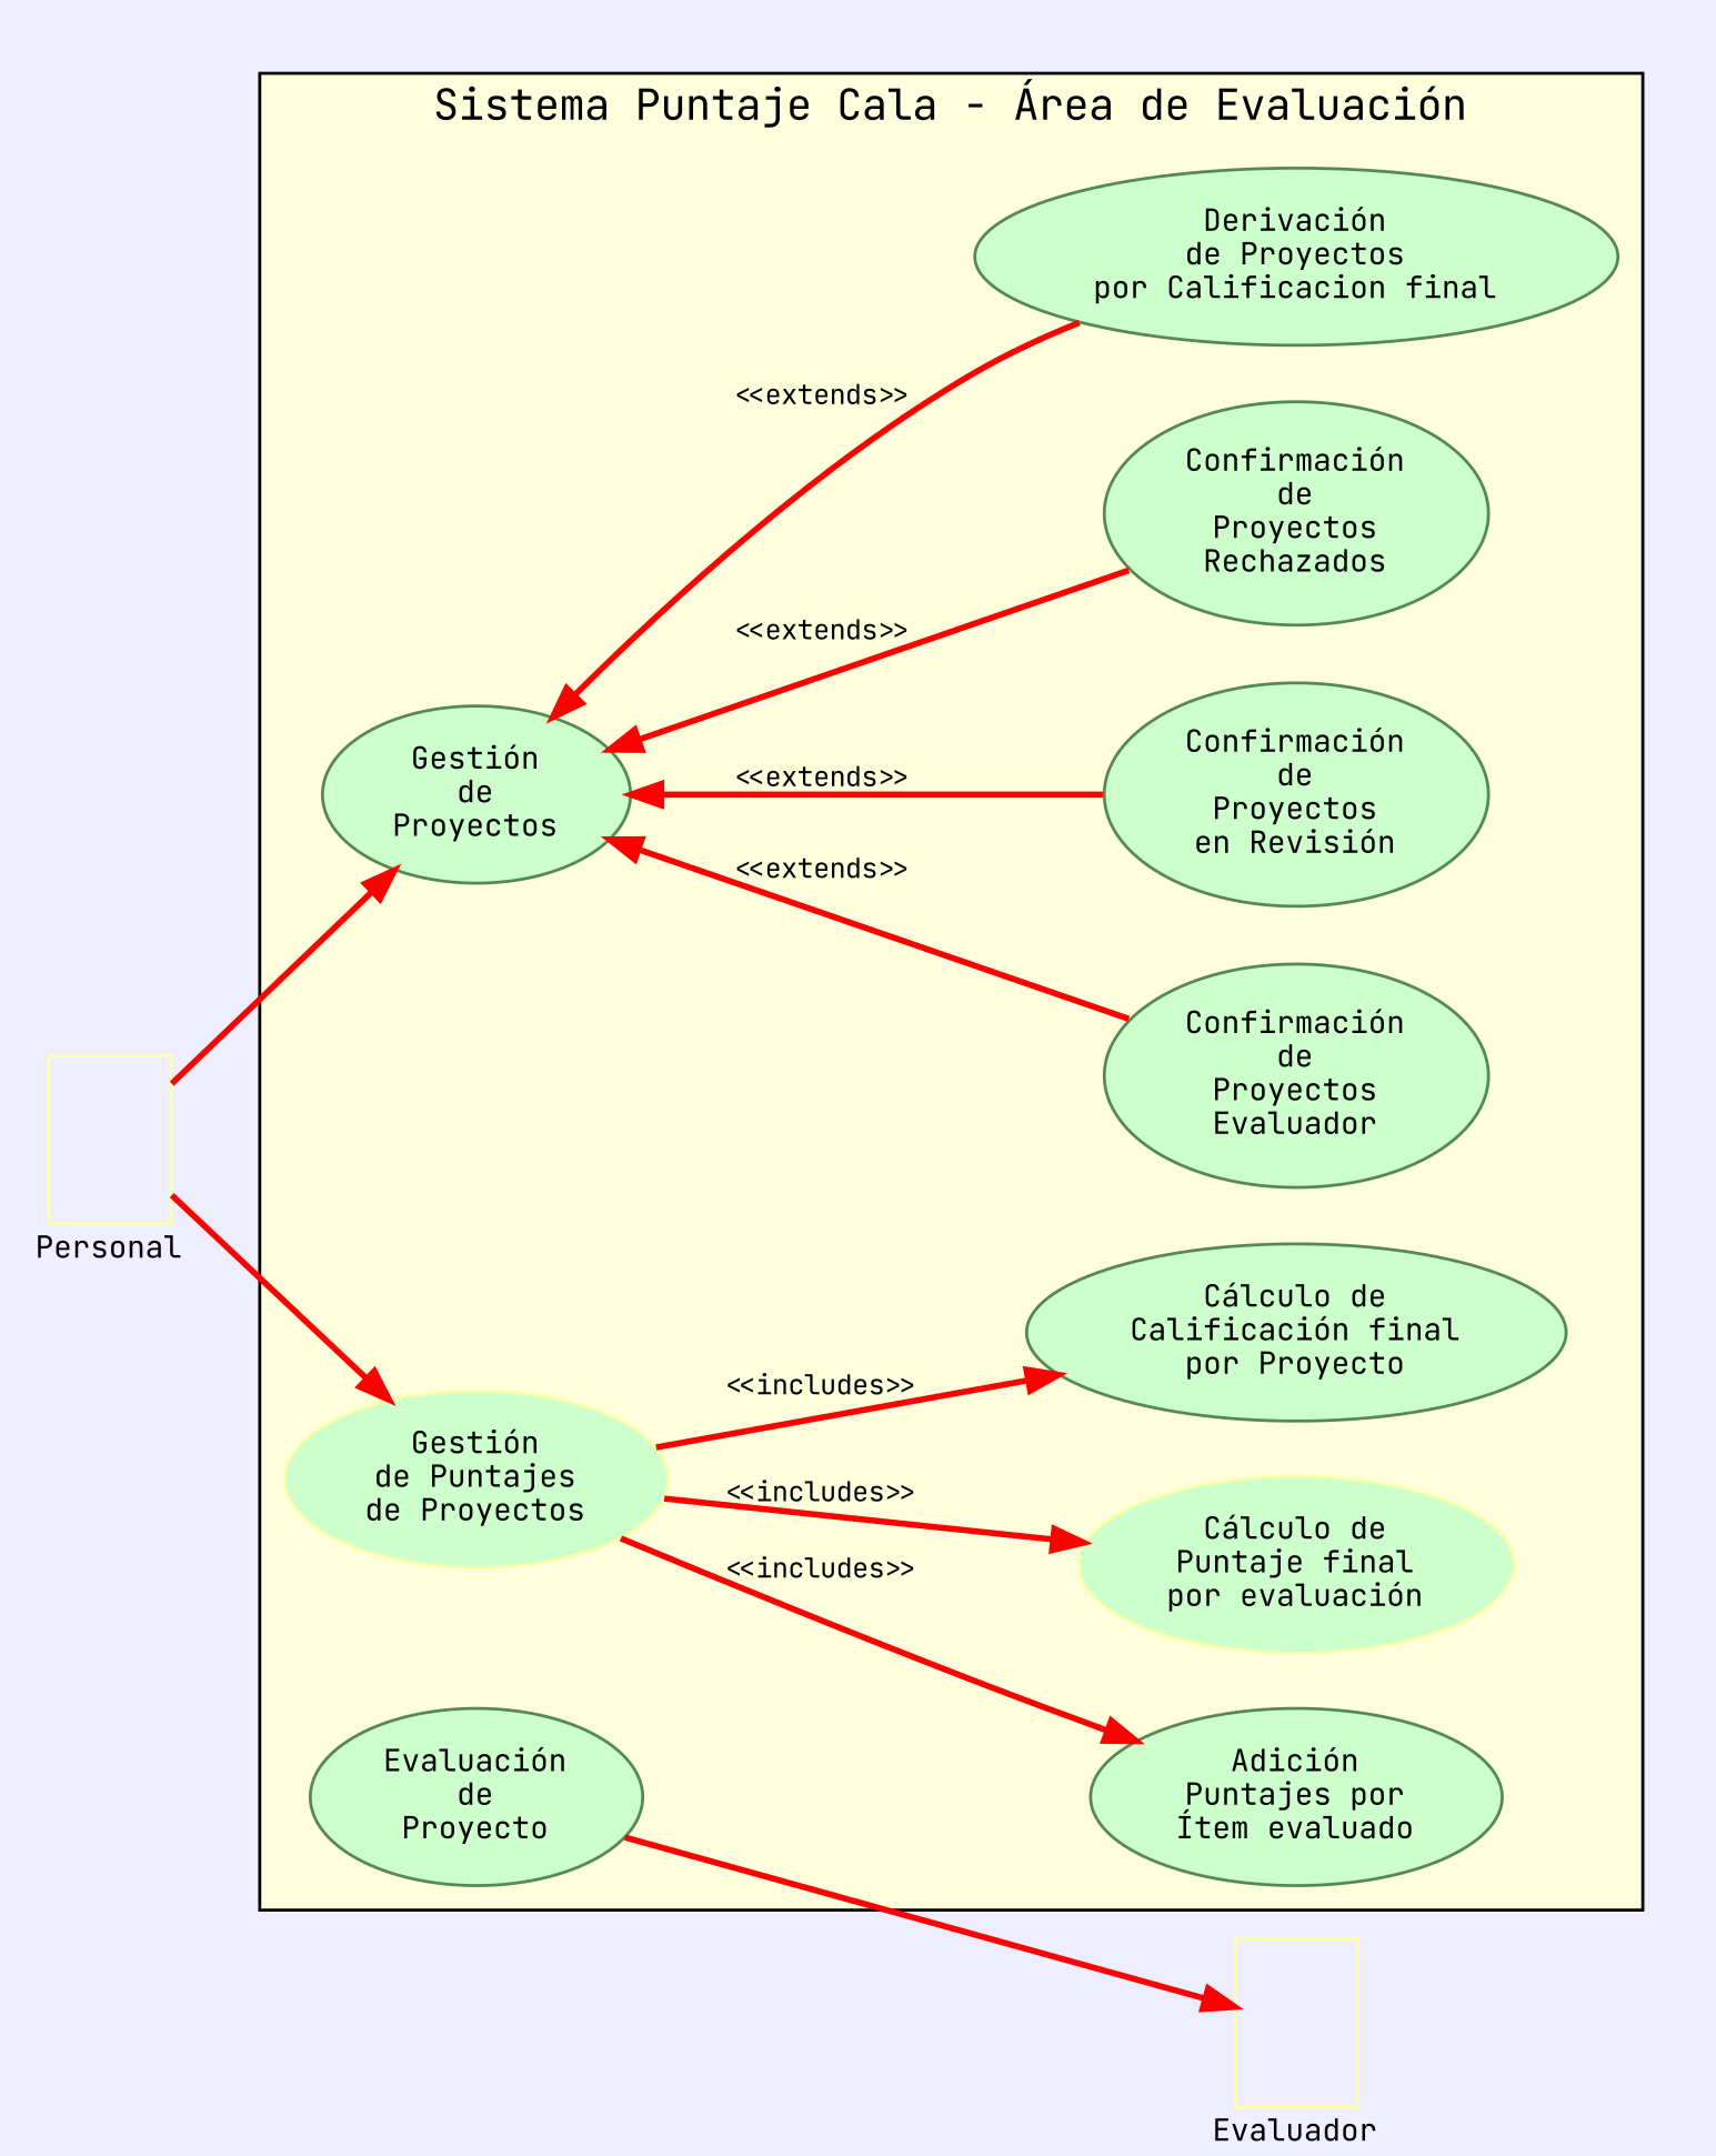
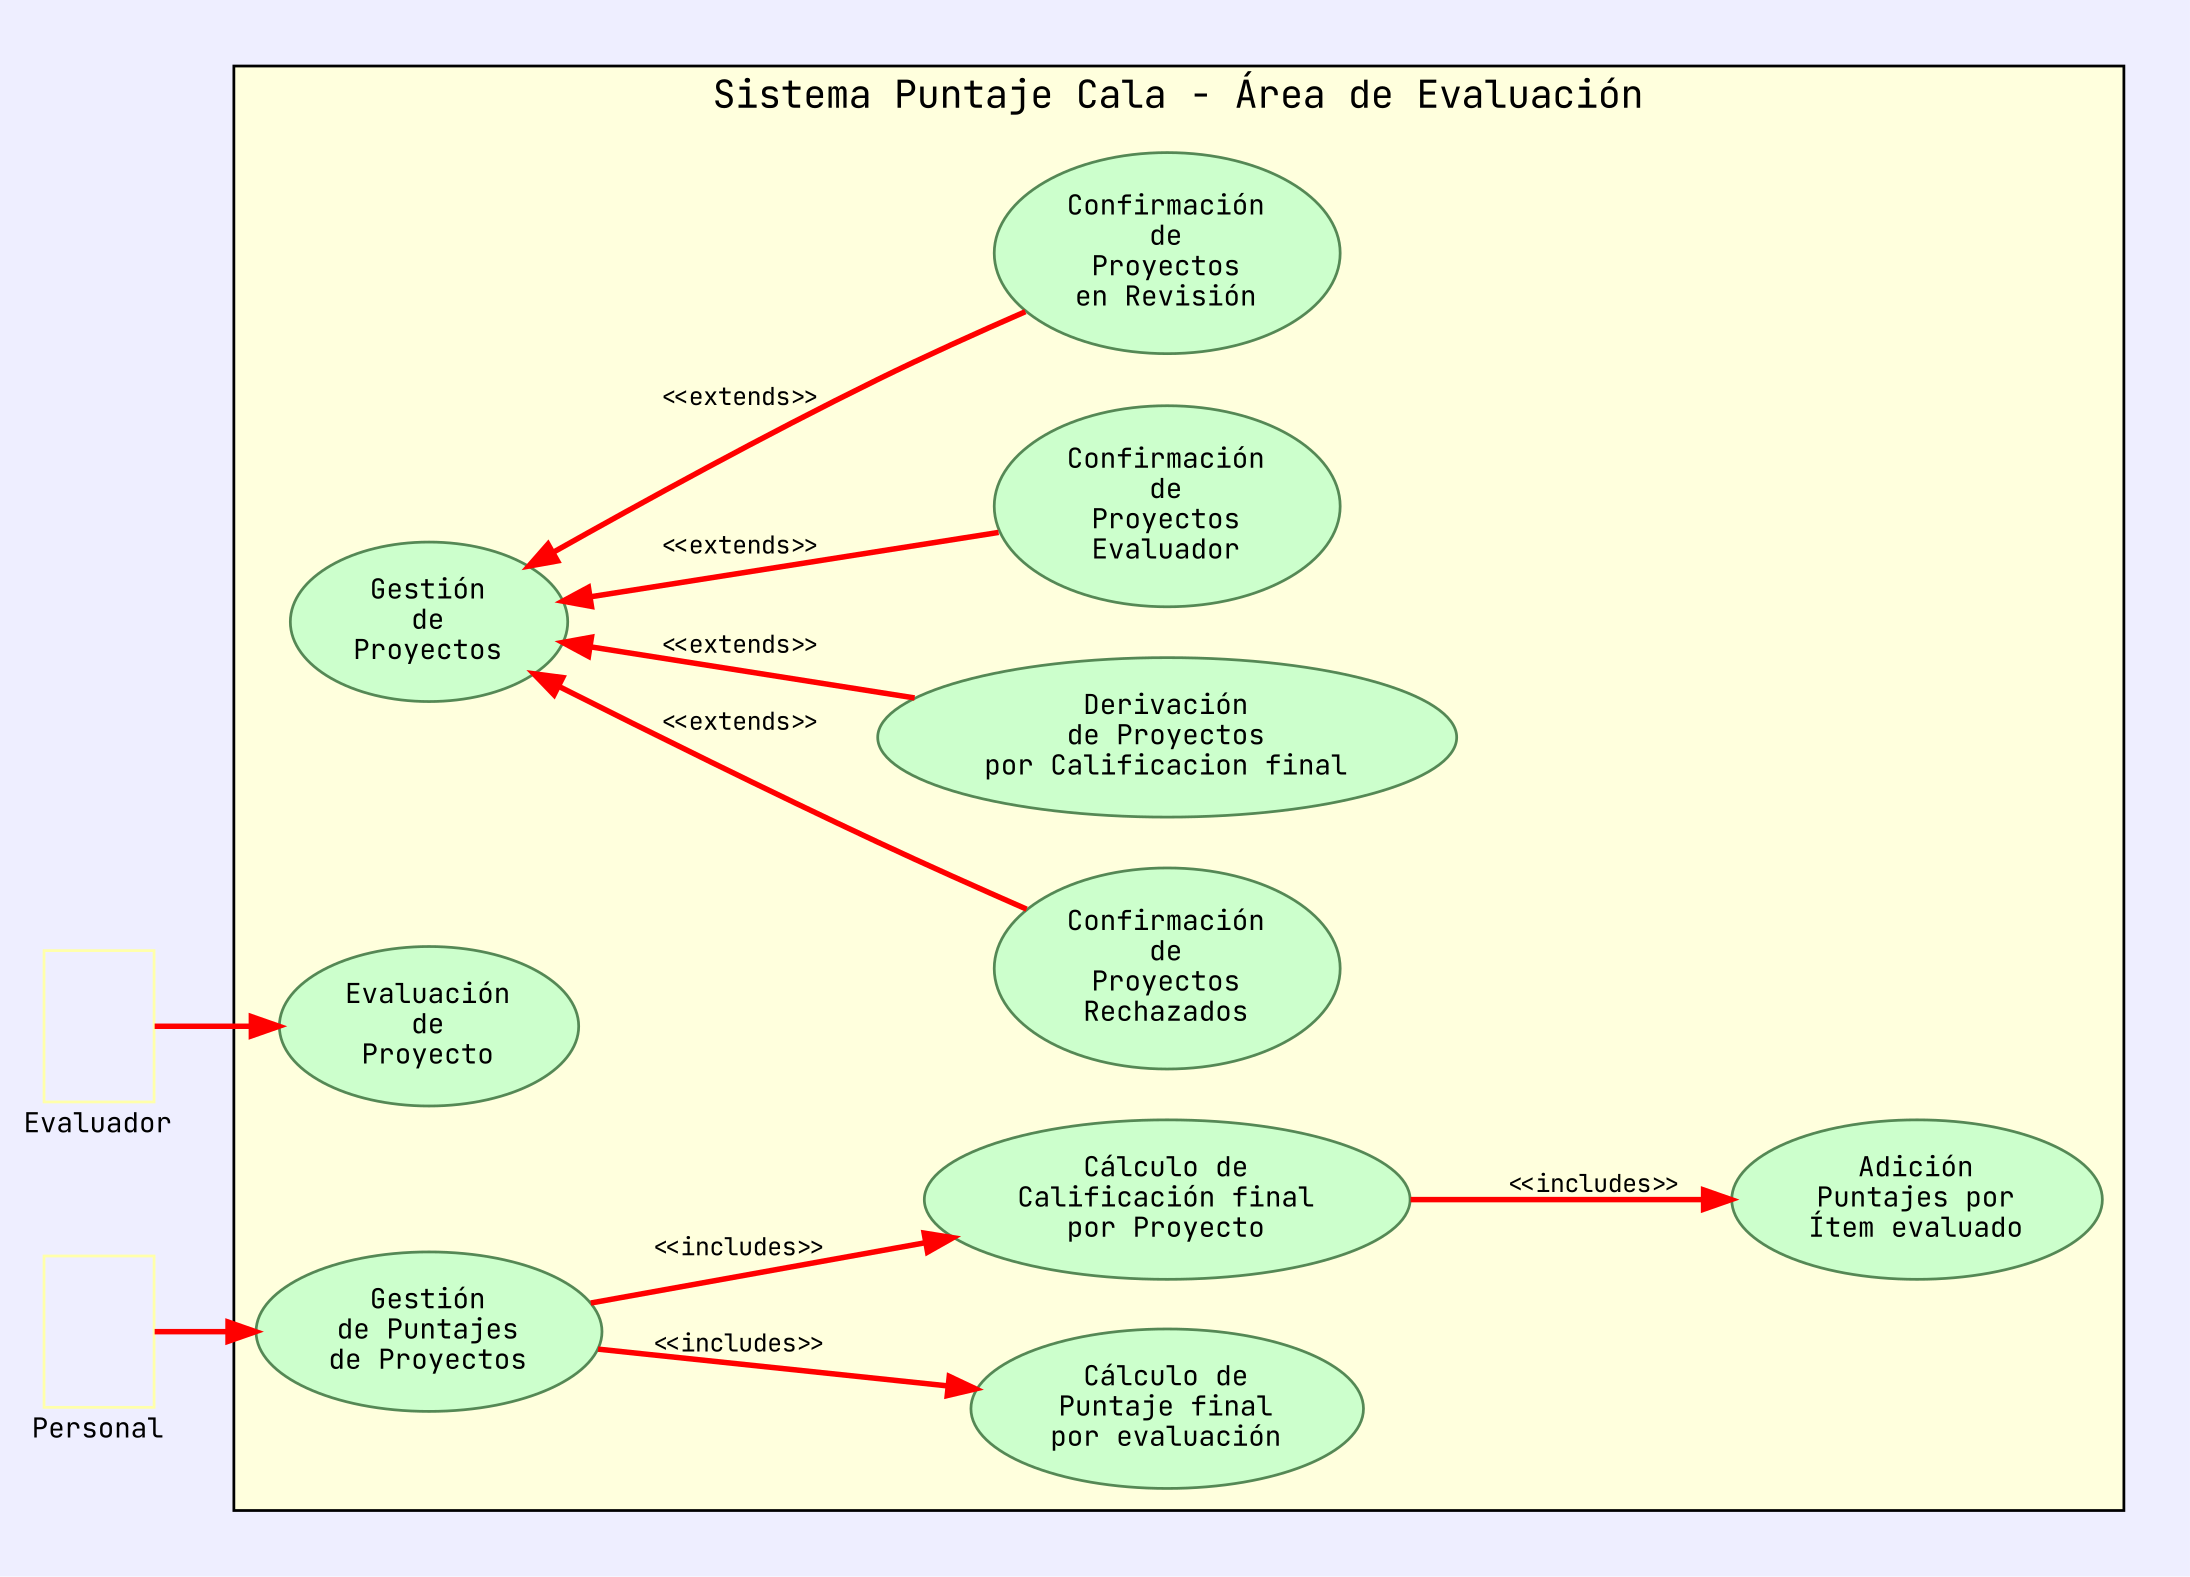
  digraph {
    bgcolor="#eeeeff"
    fontname="JetBrains Mono"
    rankdir=LR
    node [color="#558855" fontname="JetBrains Mono" fontsize=10 shape=ellipse fillcolor="#ccffcc" style=filled]
    edge [color=red fontname="JetBrains Mono" fontsize=9 style=bold]
    Evaluador [color="#ffffaa" fixedsize=true height=0.77 label="\n\n\n\n\n\n\N" shape=custom width=.552 fillcolor="" style=""]
    Personal [color="#ffffaa" fixedsize=true height=0.77 label="\n\n\n\n\n\n\N" shape=custom width=.552 fillcolor="" style=""]
    n3 [label="Gestión\nde\nProyectos"]
    n4 [label="Confirmación\nde\nProyectos\nEvaluador"]
    n5 [label="Confirmación\nde\nProyectos\nen Revisión"]
    n6 [label="Confirmación\nde\nProyectos\nRechazados"]
    n7 [label="Derivación\nde Proyectos\npor Calificacion final"]
-   n8 [color="#ffffaa" label="Gestión\nde Puntajes\nde Proyectos"]
+   n8 [label="Gestión\nde Puntajes\nde Proyectos"]
    n9 [label="Adición\nPuntajes por\nÍtem evaluado"]
-   n10 [color="#ffffaa" label="Cálculo de\nPuntaje final\npor evaluación"]
+   n10 [label="Cálculo de\nPuntaje final\npor evaluación"]
    n11 [label="Cálculo de\nCalificación final\npor Proyecto"]
    n12 [label="Evaluación\nde\nProyecto"]
    subgraph sub_1 {
      Evaluador
      Personal
    }
    subgraph sub_2 {
      n3
      n4
      n5
      n6
      n7
    }
    subgraph sub_3 {
      n8
      n9
      n10
      n11
    }
    subgraph sub_4 {
    }
    subgraph cluster_5 {
      color=black
      fillcolor="#ffffdd"
      label="Sistema Puntaje Cala - Área de Evaluación"
      style=filled
      n3
      n4
      n5
      n6
      n7
      n8
      n9
      n10
      n11
      n12
    }
-   n12 -> Evaluador
-   Personal -> n3
+   Evaluador -> n12
    Personal -> n8
    n3 -> n4 [dir=back label="<<extends>>"]
    n3 -> n5 [dir=back label="<<extends>>"]
    n3 -> n6 [dir=back label="<<extends>>"]
    n3 -> n7 [dir=back label="<<extends>>"]
-   n8 -> n9 [label="<<includes>>"]
+   n11 -> n9 [label="<<includes>>"]
    n8 -> n10 [label="<<includes>>"]
    n8 -> n11 [label="<<includes>>"]
  }
